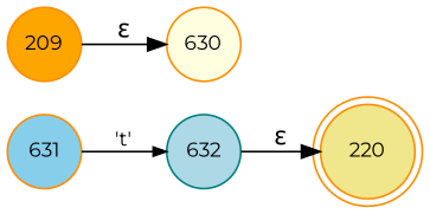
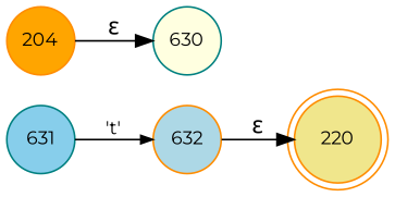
  digraph {
    fontname=Montserrat
    rankdir=LR
    node [color=teal fixedsize=true fontname=Montserrat fontsize=11 shape=circle style=filled peripheries=1]
    edge [fontname=Montserrat]
    n1 [color=darkorange fillcolor=khaki label=220 shape=doublecircle width=.6 peripheries=""]
-   n2 [color=darkorange fillcolor=orange label=209 width=.55]
-   n3 [color=darkorange fillcolor=lightyellow label=630 width=.55]
-   n4 [color=darkorange fillcolor=skyblue label=631 width=.55]
-   n5 [fillcolor=lightblue label=632 width=.55]
+   n2 [color=darkorange fillcolor=orange label=204 width=.55]
+   n3 [fillcolor=lightyellow label=630 width=.55]
+   n4 [fillcolor=skyblue label=631 width=.55]
+   n5 [color=darkorange fillcolor=lightblue label=632 width=.55]
    n2 -> n3 [label="&epsilon;"]
    n4 -> n5 [arrowhead=normal arrowsize=.7 fontsize=11 label="'t'"]
    n5 -> n1 [label="&epsilon;"]
  }
